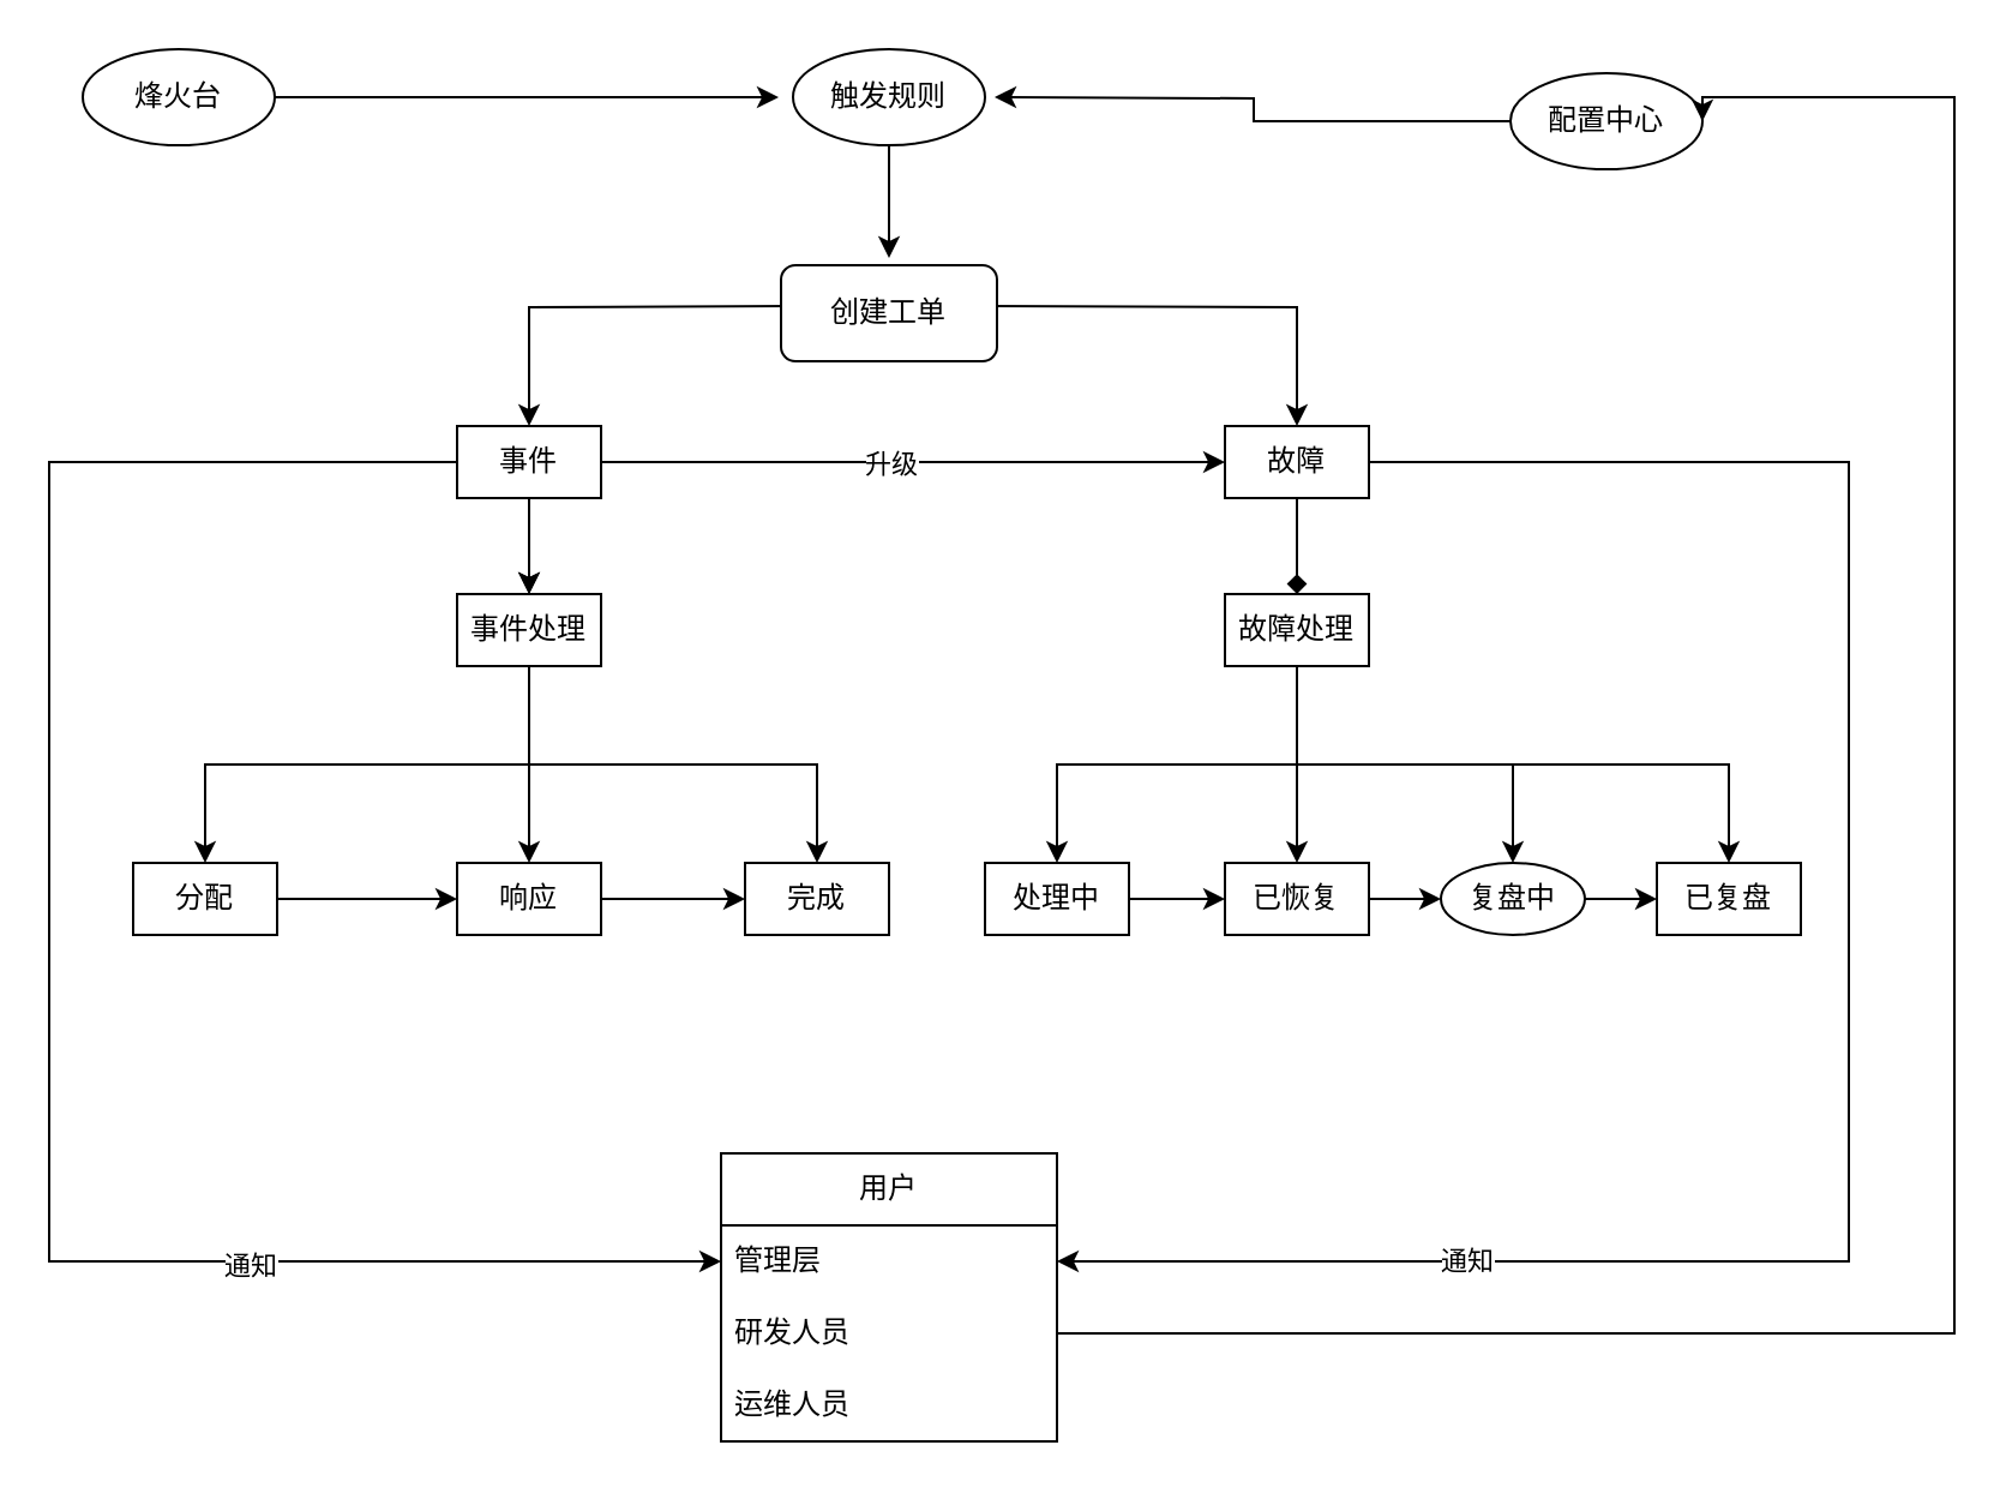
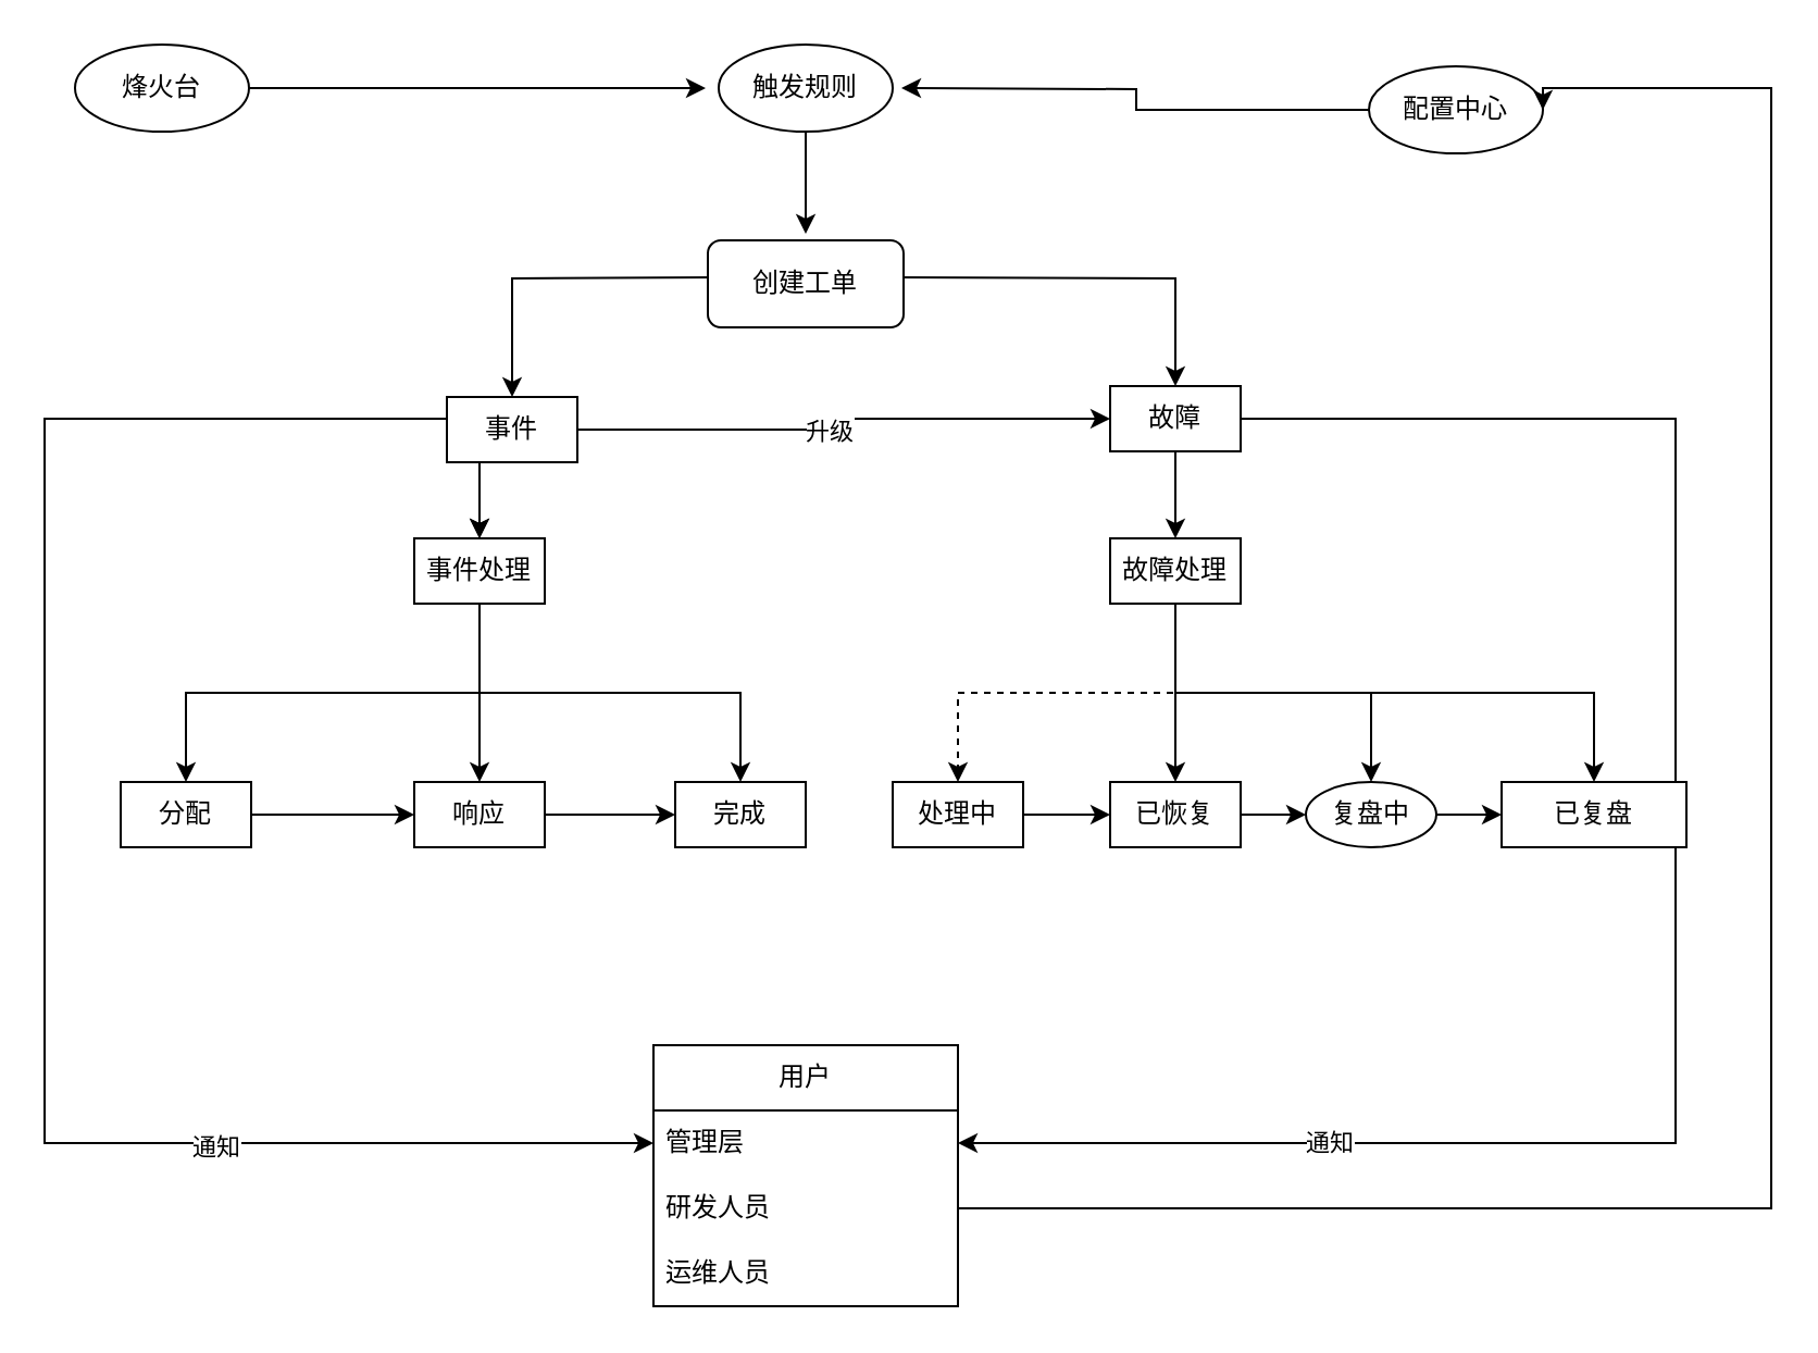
  <mxCell id="0" />
  <mxCell id="1" parent="0" />
  <mxCell id="2" style="edgeStyle=orthogonalEdgeStyle;rounded=0;orthogonalLoop=1;jettySize=auto;html=1;exitX=0;exitY=0.5;exitDx=0;exitDy=0;entryX=0.5;entryY=0;entryDx=0;entryDy=0;" parent="1" target="8" edge="1"><mxGeometry relative="1" as="geometry"><mxPoint x="330" y="127" as="sourcePoint" /></mxGeometry></mxCell>
  <mxCell id="3" style="edgeStyle=orthogonalEdgeStyle;rounded=0;orthogonalLoop=1;jettySize=auto;html=1;exitX=1;exitY=0.5;exitDx=0;exitDy=0;entryX=0.5;entryY=0;entryDx=0;entryDy=0;" parent="1" target="12" edge="1"><mxGeometry relative="1" as="geometry"><mxPoint x="410" y="127" as="sourcePoint" /></mxGeometry></mxCell>
  <mxCell id="4" style="edgeStyle=orthogonalEdgeStyle;rounded=0;orthogonalLoop=1;jettySize=auto;html=1;exitX=1;exitY=0.5;exitDx=0;exitDy=0;entryX=0;entryY=0.5;entryDx=0;entryDy=0;" parent="1" source="8" target="12" edge="1"><mxGeometry relative="1" as="geometry" /></mxCell>
  <mxCell id="5" value="升级" style="edgeLabel;html=1;align=center;verticalAlign=middle;resizable=0;points=[];" parent="4" vertex="1" connectable="0"><mxGeometry x="-0.055" y="-1" relative="1" as="geometry"><mxPoint x="-3" y="-1" as="offset" /></mxGeometry></mxCell>
  <mxCell id="6" style="edgeStyle=orthogonalEdgeStyle;rounded=0;orthogonalLoop=1;jettySize=auto;html=1;exitX=0;exitY=0.5;exitDx=0;exitDy=0;entryX=0;entryY=0.5;entryDx=0;entryDy=0;" parent="1" source="8" target="26" edge="1"><mxGeometry relative="1" as="geometry"><Array as="points"><mxPoint x="20" y="192" /><mxPoint x="20" y="525" /></Array></mxGeometry></mxCell>
  <mxCell id="7" value="通知" style="edgeLabel;html=1;align=center;verticalAlign=middle;resizable=0;points=[];" parent="6" vertex="1" connectable="0"><mxGeometry x="0.496" y="-1" relative="1" as="geometry"><mxPoint as="offset" /></mxGeometry></mxCell>
- <mxCell id="8" value="事件" style="rounded=0;whiteSpace=wrap;html=1;" parent="1" vertex="1"><mxGeometry x="190" y="177" width="60" height="30" as="geometry" /></mxCell>
- <mxCell id="9" style="edgeStyle=orthogonalEdgeStyle;rounded=0;orthogonalLoop=1;jettySize=auto;html=1;exitX=0.5;exitY=1;exitDx=0;exitDy=0;entryX=0.5;entryY=0;entryDx=0;entryDy=0;endArrow=diamond;" parent="1" source="12" target="41" edge="1"><mxGeometry relative="1" as="geometry" /></mxCell>
+ <mxCell id="8" value="事件" style="rounded=0;whiteSpace=wrap;html=1;" parent="1" vertex="1"><mxGeometry x="205" y="182" width="60" height="30" as="geometry" /></mxCell>
+ <mxCell id="9" style="edgeStyle=orthogonalEdgeStyle;rounded=0;orthogonalLoop=1;jettySize=auto;html=1;exitX=0.5;exitY=1;exitDx=0;exitDy=0;entryX=0.5;entryY=0;entryDx=0;entryDy=0;" parent="1" source="12" target="41" edge="1"><mxGeometry relative="1" as="geometry" /></mxCell>
  <mxCell id="10" style="edgeStyle=orthogonalEdgeStyle;rounded=0;orthogonalLoop=1;jettySize=auto;html=1;exitX=1;exitY=0.5;exitDx=0;exitDy=0;entryX=1;entryY=0.5;entryDx=0;entryDy=0;" parent="1" source="12" target="26" edge="1"><mxGeometry relative="1" as="geometry"><Array as="points"><mxPoint x="770" y="192" /><mxPoint x="770" y="525" /></Array></mxGeometry></mxCell>
  <mxCell id="11" value="通知" style="edgeLabel;html=1;align=center;verticalAlign=middle;resizable=0;points=[];" parent="10" vertex="1" connectable="0"><mxGeometry x="0.607" y="-1" relative="1" as="geometry"><mxPoint as="offset" /></mxGeometry></mxCell>
  <mxCell id="12" value="故障" style="rounded=0;whiteSpace=wrap;html=1;" parent="1" vertex="1"><mxGeometry x="510" y="177" width="60" height="30" as="geometry" /></mxCell>
  <mxCell id="13" style="edgeStyle=orthogonalEdgeStyle;rounded=0;orthogonalLoop=1;jettySize=auto;html=1;exitX=1;exitY=0.5;exitDx=0;exitDy=0;entryX=0;entryY=0.5;entryDx=0;entryDy=0;" parent="1" source="14" target="16" edge="1"><mxGeometry relative="1" as="geometry" /></mxCell>
  <mxCell id="14" value="分配" style="rounded=0;whiteSpace=wrap;html=1;" parent="1" vertex="1"><mxGeometry x="55" y="359" width="60" height="30" as="geometry" /></mxCell>
  <mxCell id="15" style="edgeStyle=orthogonalEdgeStyle;rounded=0;orthogonalLoop=1;jettySize=auto;html=1;exitX=1;exitY=0.5;exitDx=0;exitDy=0;entryX=0;entryY=0.5;entryDx=0;entryDy=0;" parent="1" source="16" target="17" edge="1"><mxGeometry relative="1" as="geometry" /></mxCell>
  <mxCell id="16" value="响应" style="rounded=0;whiteSpace=wrap;html=1;" parent="1" vertex="1"><mxGeometry x="190" y="359" width="60" height="30" as="geometry" /></mxCell>
  <mxCell id="17" value="完成" style="rounded=0;whiteSpace=wrap;html=1;" parent="1" vertex="1"><mxGeometry x="310" y="359" width="60" height="30" as="geometry" /></mxCell>
  <mxCell id="18" style="edgeStyle=orthogonalEdgeStyle;rounded=0;orthogonalLoop=1;jettySize=auto;html=1;exitX=1;exitY=0.5;exitDx=0;exitDy=0;entryX=0;entryY=0.5;entryDx=0;entryDy=0;" parent="1" source="19" target="21" edge="1"><mxGeometry relative="1" as="geometry" /></mxCell>
  <mxCell id="19" value="处理中" style="rounded=0;whiteSpace=wrap;html=1;" parent="1" vertex="1"><mxGeometry x="410" y="359" width="60" height="30" as="geometry" /></mxCell>
  <mxCell id="20" style="edgeStyle=orthogonalEdgeStyle;rounded=0;orthogonalLoop=1;jettySize=auto;html=1;exitX=1;exitY=0.5;exitDx=0;exitDy=0;entryX=0;entryY=0.5;entryDx=0;entryDy=0;" parent="1" source="21" target="23" edge="1"><mxGeometry relative="1" as="geometry" /></mxCell>
  <mxCell id="21" value="已恢复" style="rounded=0;whiteSpace=wrap;html=1;" parent="1" vertex="1"><mxGeometry x="510" y="359" width="60" height="30" as="geometry" /></mxCell>
  <mxCell id="22" style="edgeStyle=orthogonalEdgeStyle;rounded=0;orthogonalLoop=1;jettySize=auto;html=1;exitX=1;exitY=0.5;exitDx=0;exitDy=0;entryX=0;entryY=0.5;entryDx=0;entryDy=0;" parent="1" source="23" target="24" edge="1"><mxGeometry relative="1" as="geometry" /></mxCell>
  <mxCell id="23" value="复盘中" style="ellipse;whiteSpace=wrap;html=1;" parent="1" vertex="1"><mxGeometry x="600" y="359" width="60" height="30" as="geometry" /></mxCell>
- <mxCell id="24" value="已复盘" style="rounded=0;whiteSpace=wrap;html=1;" parent="1" vertex="1"><mxGeometry x="690" y="359" width="60" height="30" as="geometry" /></mxCell>
+ <mxCell id="24" value="已复盘" style="rounded=0;whiteSpace=wrap;html=1;" parent="1" vertex="1"><mxGeometry x="690" y="359" width="85" height="30" as="geometry" /></mxCell>
  <mxCell id="25" value="用户" style="swimlane;fontStyle=0;childLayout=stackLayout;horizontal=1;startSize=30;horizontalStack=0;resizeParent=1;resizeParentMax=0;resizeLast=0;collapsible=1;marginBottom=0;whiteSpace=wrap;html=1;" parent="1" vertex="1"><mxGeometry x="300" y="480" width="140" height="120" as="geometry"><mxRectangle x="430" y="370" width="60" height="30" as="alternateBounds" /></mxGeometry></mxCell>
  <mxCell id="26" value="管理层" style="text;strokeColor=none;fillColor=none;align=left;verticalAlign=middle;spacingLeft=4;spacingRight=4;overflow=hidden;points=[[0,0.5],[1,0.5]];portConstraint=eastwest;rotatable=0;whiteSpace=wrap;html=1;" parent="25" vertex="1"><mxGeometry y="30" width="140" height="30" as="geometry" /></mxCell>
  <mxCell id="27" value="研发人员" style="text;strokeColor=none;fillColor=none;align=left;verticalAlign=middle;spacingLeft=4;spacingRight=4;overflow=hidden;points=[[0,0.5],[1,0.5]];portConstraint=eastwest;rotatable=0;whiteSpace=wrap;html=1;" parent="25" vertex="1"><mxGeometry y="60" width="140" height="30" as="geometry" /></mxCell>
  <mxCell id="28" value="运维人员" style="text;strokeColor=none;fillColor=none;align=left;verticalAlign=middle;spacingLeft=4;spacingRight=4;overflow=hidden;points=[[0,0.5],[1,0.5]];portConstraint=eastwest;rotatable=0;whiteSpace=wrap;html=1;" parent="25" vertex="1"><mxGeometry y="90" width="140" height="30" as="geometry" /></mxCell>
  <mxCell id="29" style="edgeStyle=orthogonalEdgeStyle;rounded=0;orthogonalLoop=1;jettySize=auto;html=1;exitX=0.5;exitY=1;exitDx=0;exitDy=0;entryX=0.5;entryY=0;entryDx=0;entryDy=0;" parent="1" source="30" edge="1"><mxGeometry relative="1" as="geometry"><mxPoint x="370" y="107" as="targetPoint" /></mxGeometry></mxCell>
  <mxCell id="30" value="触发规则" style="ellipse;whiteSpace=wrap;html=1;" parent="1" vertex="1"><mxGeometry x="330" y="20" width="80" height="40" as="geometry" /></mxCell>
  <mxCell id="31" value="" style="edgeStyle=orthogonalEdgeStyle;rounded=0;orthogonalLoop=1;jettySize=auto;html=1;exitX=0.5;exitY=1;exitDx=0;exitDy=0;entryX=0.5;entryY=0;entryDx=0;entryDy=0;" parent="1" source="8" target="36" edge="1"><mxGeometry relative="1" as="geometry"><mxPoint x="220" y="207" as="sourcePoint" /><mxPoint x="340" y="317" as="targetPoint" /></mxGeometry></mxCell>
  <mxCell id="32" value="" style="edgeStyle=orthogonalEdgeStyle;rounded=0;orthogonalLoop=1;jettySize=auto;html=1;exitX=0.5;exitY=1;exitDx=0;exitDy=0;entryX=0.5;entryY=0;entryDx=0;entryDy=0;" parent="1" source="8" target="36" edge="1"><mxGeometry relative="1" as="geometry"><mxPoint x="220" y="207" as="sourcePoint" /><mxPoint x="220" y="317" as="targetPoint" /></mxGeometry></mxCell>
  <mxCell id="33" style="edgeStyle=orthogonalEdgeStyle;rounded=0;orthogonalLoop=1;jettySize=auto;html=1;exitX=0.5;exitY=1;exitDx=0;exitDy=0;entryX=0.5;entryY=0;entryDx=0;entryDy=0;" parent="1" source="36" target="16" edge="1"><mxGeometry relative="1" as="geometry" /></mxCell>
  <mxCell id="34" style="edgeStyle=orthogonalEdgeStyle;rounded=0;orthogonalLoop=1;jettySize=auto;html=1;exitX=0.5;exitY=1;exitDx=0;exitDy=0;" parent="1" source="36" target="14" edge="1"><mxGeometry relative="1" as="geometry" /></mxCell>
  <mxCell id="35" style="edgeStyle=orthogonalEdgeStyle;rounded=0;orthogonalLoop=1;jettySize=auto;html=1;exitX=0.5;exitY=1;exitDx=0;exitDy=0;entryX=0.5;entryY=0;entryDx=0;entryDy=0;" parent="1" source="36" target="17" edge="1"><mxGeometry relative="1" as="geometry" /></mxCell>
  <mxCell id="36" value="事件处理&lt;br&gt;" style="rounded=0;whiteSpace=wrap;html=1;" parent="1" vertex="1"><mxGeometry x="190" y="247" width="60" height="30" as="geometry" /></mxCell>
  <mxCell id="37" style="edgeStyle=orthogonalEdgeStyle;rounded=0;orthogonalLoop=1;jettySize=auto;html=1;exitX=0.5;exitY=1;exitDx=0;exitDy=0;entryX=0.5;entryY=0;entryDx=0;entryDy=0;" parent="1" source="41" target="21" edge="1"><mxGeometry relative="1" as="geometry" /></mxCell>
- <mxCell id="38" style="edgeStyle=orthogonalEdgeStyle;rounded=0;orthogonalLoop=1;jettySize=auto;html=1;exitX=0.5;exitY=1;exitDx=0;exitDy=0;entryX=0.5;entryY=0;entryDx=0;entryDy=0;" parent="1" source="41" target="19" edge="1"><mxGeometry relative="1" as="geometry" /></mxCell>
+ <mxCell id="38" style="edgeStyle=orthogonalEdgeStyle;rounded=0;orthogonalLoop=1;jettySize=auto;html=1;exitX=0.5;exitY=1;exitDx=0;exitDy=0;entryX=0.5;entryY=0;entryDx=0;entryDy=0;dashed=1;" parent="1" source="41" target="19" edge="1"><mxGeometry relative="1" as="geometry" /></mxCell>
  <mxCell id="39" style="edgeStyle=orthogonalEdgeStyle;rounded=0;orthogonalLoop=1;jettySize=auto;html=1;exitX=0.5;exitY=1;exitDx=0;exitDy=0;entryX=0.5;entryY=0;entryDx=0;entryDy=0;" parent="1" source="41" target="23" edge="1"><mxGeometry relative="1" as="geometry" /></mxCell>
  <mxCell id="40" style="edgeStyle=orthogonalEdgeStyle;rounded=0;orthogonalLoop=1;jettySize=auto;html=1;exitX=0.5;exitY=1;exitDx=0;exitDy=0;entryX=0.5;entryY=0;entryDx=0;entryDy=0;" parent="1" source="41" target="24" edge="1"><mxGeometry relative="1" as="geometry" /></mxCell>
  <mxCell id="41" value="故障处理" style="rounded=0;whiteSpace=wrap;html=1;" parent="1" vertex="1"><mxGeometry x="510" y="247" width="60" height="30" as="geometry" /></mxCell>
  <mxCell id="42" value="创建工单" style="rounded=1;whiteSpace=wrap;html=1;" parent="1" vertex="1"><mxGeometry x="325" y="110" width="90" height="40" as="geometry" /></mxCell>
  <mxCell id="43" style="edgeStyle=orthogonalEdgeStyle;rounded=0;orthogonalLoop=1;jettySize=auto;html=1;exitX=1;exitY=0.5;exitDx=0;exitDy=0;" edge="1" parent="1" source="44"><mxGeometry relative="1" as="geometry"><mxPoint x="324" y="40" as="targetPoint" /></mxGeometry></mxCell>
  <mxCell id="44" value="烽火台" style="ellipse;whiteSpace=wrap;html=1;" vertex="1" parent="1"><mxGeometry x="34" y="20" width="80" height="40" as="geometry" /></mxCell>
  <mxCell id="45" style="edgeStyle=orthogonalEdgeStyle;rounded=0;orthogonalLoop=1;jettySize=auto;html=1;exitX=0;exitY=0.5;exitDx=0;exitDy=0;" edge="1" parent="1" source="46"><mxGeometry relative="1" as="geometry"><mxPoint x="414" y="40" as="targetPoint" /></mxGeometry></mxCell>
  <mxCell id="46" value="配置中心" style="ellipse;whiteSpace=wrap;html=1;" vertex="1" parent="1"><mxGeometry x="629" y="30" width="80" height="40" as="geometry" /></mxCell>
  <mxCell id="47" style="edgeStyle=orthogonalEdgeStyle;rounded=0;orthogonalLoop=1;jettySize=auto;html=1;exitX=1;exitY=0.5;exitDx=0;exitDy=0;entryX=1;entryY=0.5;entryDx=0;entryDy=0;" edge="1" parent="1" source="27" target="46"><mxGeometry relative="1" as="geometry"><mxPoint x="804" y="50" as="targetPoint" /><Array as="points"><mxPoint x="814" y="555" /><mxPoint x="814" y="40" /></Array></mxGeometry></mxCell>
